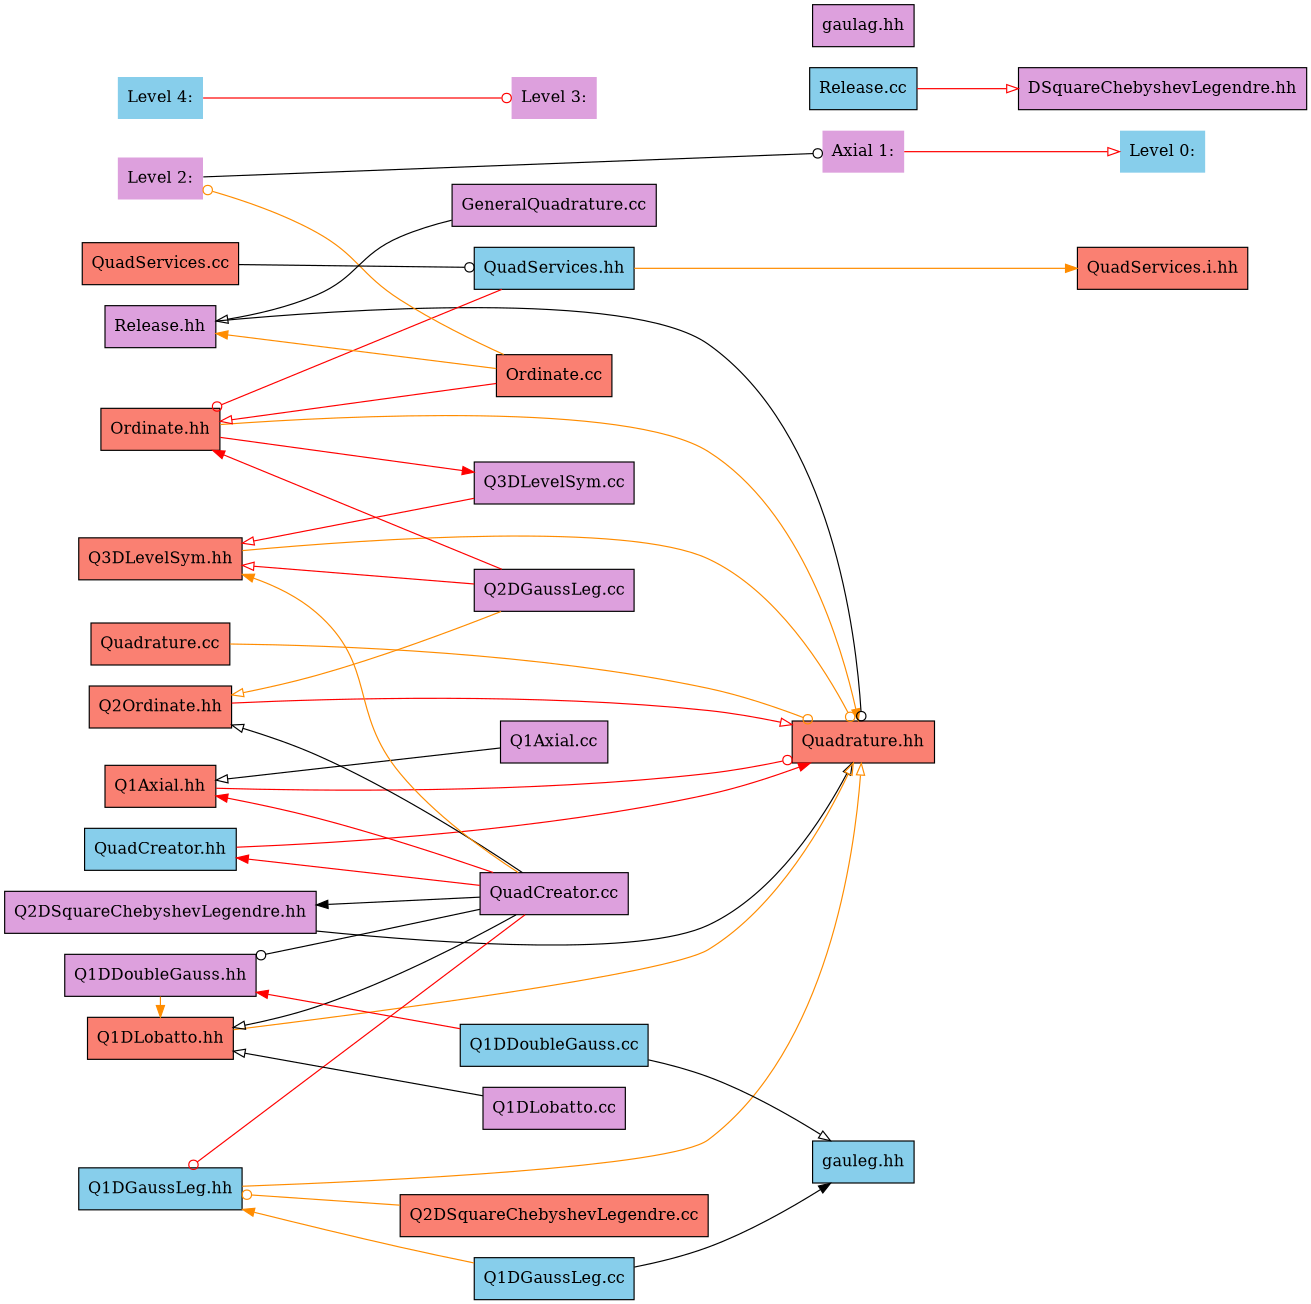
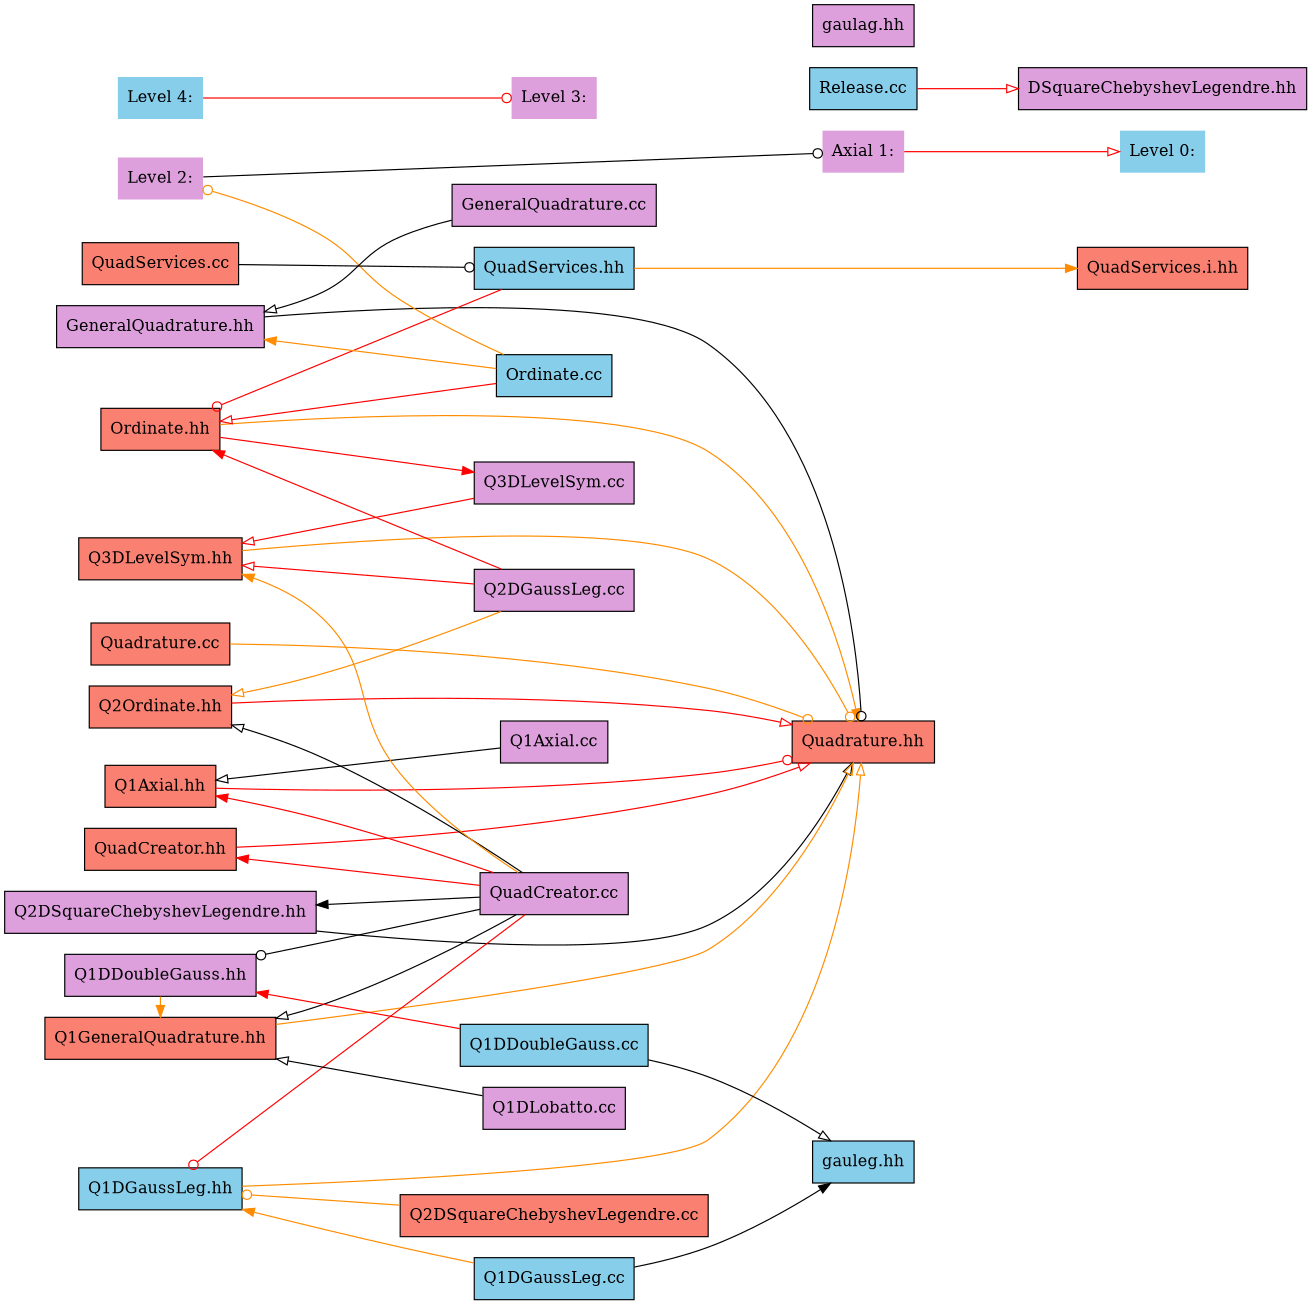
  digraph {
    rankdir=LR
    ranksep=1
    node [fillcolor=plum shape=box style=filled]
    edge [arrowhead=onormal color=red]
    n1 [fillcolor=skyblue fontsize=14 label="Level 0:" shape=plaintext]
    n2 [fillcolor=salmon label="QuadServices.i.hh"]
    n3 [label="DSquareChebyshevLegendre.hh"]
    n4 [fontsize=14 label="Axial 1:" shape=plaintext]
    n5 [fillcolor=skyblue label="Release.cc"]
    n6 [label="gaulag.hh"]
    n7 [fillcolor=skyblue label="gauleg.hh"]
    n8 [fillcolor=salmon label="Quadrature.hh"]
    n9 [fontsize=14 label="Level 2:" shape=plaintext]
-   n10 [fillcolor=skyblue label="QuadCreator.hh"]
+   n10 [fillcolor=salmon label="QuadCreator.hh"]
    n11 [label="Q2DSquareChebyshevLegendre.hh"]
    n12 [fillcolor=skyblue label="Q1DGaussLeg.hh"]
    n13 [fillcolor=salmon label="Ordinate.hh"]
    n14 [label="Q1DDoubleGauss.hh"]
-   n15 [label="Release.hh"]
+   n15 [label="GeneralQuadrature.hh"]
    n16 [fillcolor=salmon label="Q1Axial.hh"]
-   n17 [fillcolor=salmon label="Q1DLobatto.hh"]
+   n17 [fillcolor=salmon label="Q1GeneralQuadrature.hh"]
    n18 [fillcolor=salmon label="Q2Ordinate.hh"]
    n19 [fillcolor=salmon label="Quadrature.cc"]
    n20 [fillcolor=salmon label="Q3DLevelSym.hh"]
    n21 [fontsize=14 label="Level 3:" shape=plaintext]
    n22 [fillcolor=skyblue label="QuadServices.hh"]
    n23 [label="Q2DGaussLeg.cc"]
    n24 [label="Q1Axial.cc"]
-   n25 [fillcolor=salmon label="Ordinate.cc"]
+   n25 [fillcolor=skyblue label="Ordinate.cc"]
    n26 [fillcolor=skyblue label="Q1DGaussLeg.cc"]
    n27 [fillcolor=salmon label="Q2DSquareChebyshevLegendre.cc"]
    n28 [label="GeneralQuadrature.cc"]
    n29 [label="QuadCreator.cc"]
    n30 [label="Q3DLevelSym.cc"]
    n31 [label="Q1DLobatto.cc"]
    n32 [fillcolor=skyblue label="Q1DDoubleGauss.cc"]
    n33 [fillcolor=skyblue fontsize=14 label="Level 4:" shape=plaintext]
    n34 [fillcolor=salmon label="QuadServices.cc"]
    subgraph sub_1 {
      rank=same
      n1
      n2
      n3
    }
    subgraph sub_2 {
      rank=same
      n4
      n5
      n6
      n7
      n8
    }
    subgraph sub_3 {
      rank=same
      n9
      n10
      n11
      n12
      n13
      n14
      n15
      n16
      n17
      n18
      n19
      n20
    }
    subgraph sub_4 {
      rank=same
      n21
      n22
      n23
      n24
      n25
      n26
      n27
      n28
      n29
      n30
      n31
      n32
    }
    subgraph sub_5 {
      rank=same
      n33
      n34
    }
    n4 -> n1
    n5 -> n3
    n9 -> n4 [arrowhead=odot color=black]
-   n10 -> n8 [arrowhead=normal]
+   n10 -> n8
    n11 -> n8 [color=black]
    n12 -> n8 [color=darkorange]
    n13 -> n8 [arrowhead=normal color=darkorange]
    n13 -> n30 [arrowhead=normal]
    n14 -> n17 [arrowhead=normal color=darkorange]
    n15 -> n8 [arrowhead=odot color=black]
    n16 -> n8 [arrowhead=odot]
    n17 -> n8 [color=darkorange]
    n18 -> n8
    n19 -> n8 [arrowhead=odot color=darkorange]
    n20 -> n8 [arrowhead=odot color=darkorange]
    n22 -> n2 [arrowhead=normal color=darkorange]
    n22 -> n13 [arrowhead=odot]
    n23 -> n13 [arrowhead=normal]
    n23 -> n18 [color=darkorange]
    n23 -> n20
    n24 -> n16 [color=black]
    n25 -> n9 [arrowhead=odot color=darkorange]
    n25 -> n13
    n25 -> n15 [arrowhead=normal color=darkorange]
    n26 -> n7 [arrowhead=normal color=black]
    n26 -> n12 [arrowhead=normal color=darkorange]
    n27 -> n12 [arrowhead=odot color=darkorange]
    n28 -> n15 [color=black]
    n29 -> n10 [arrowhead=normal]
    n29 -> n11 [arrowhead=normal color=black]
    n29 -> n12 [arrowhead=odot]
    n29 -> n14 [arrowhead=odot color=black]
    n29 -> n16 [arrowhead=normal]
    n29 -> n17 [color=black]
    n29 -> n18 [color=black]
    n29 -> n20 [arrowhead=normal color=darkorange]
    n30 -> n20
    n31 -> n17 [color=black]
    n32 -> n7 [color=black]
    n32 -> n14 [arrowhead=normal]
    n33 -> n21 [arrowhead=odot]
    n34 -> n22 [arrowhead=odot color=black]
  }
